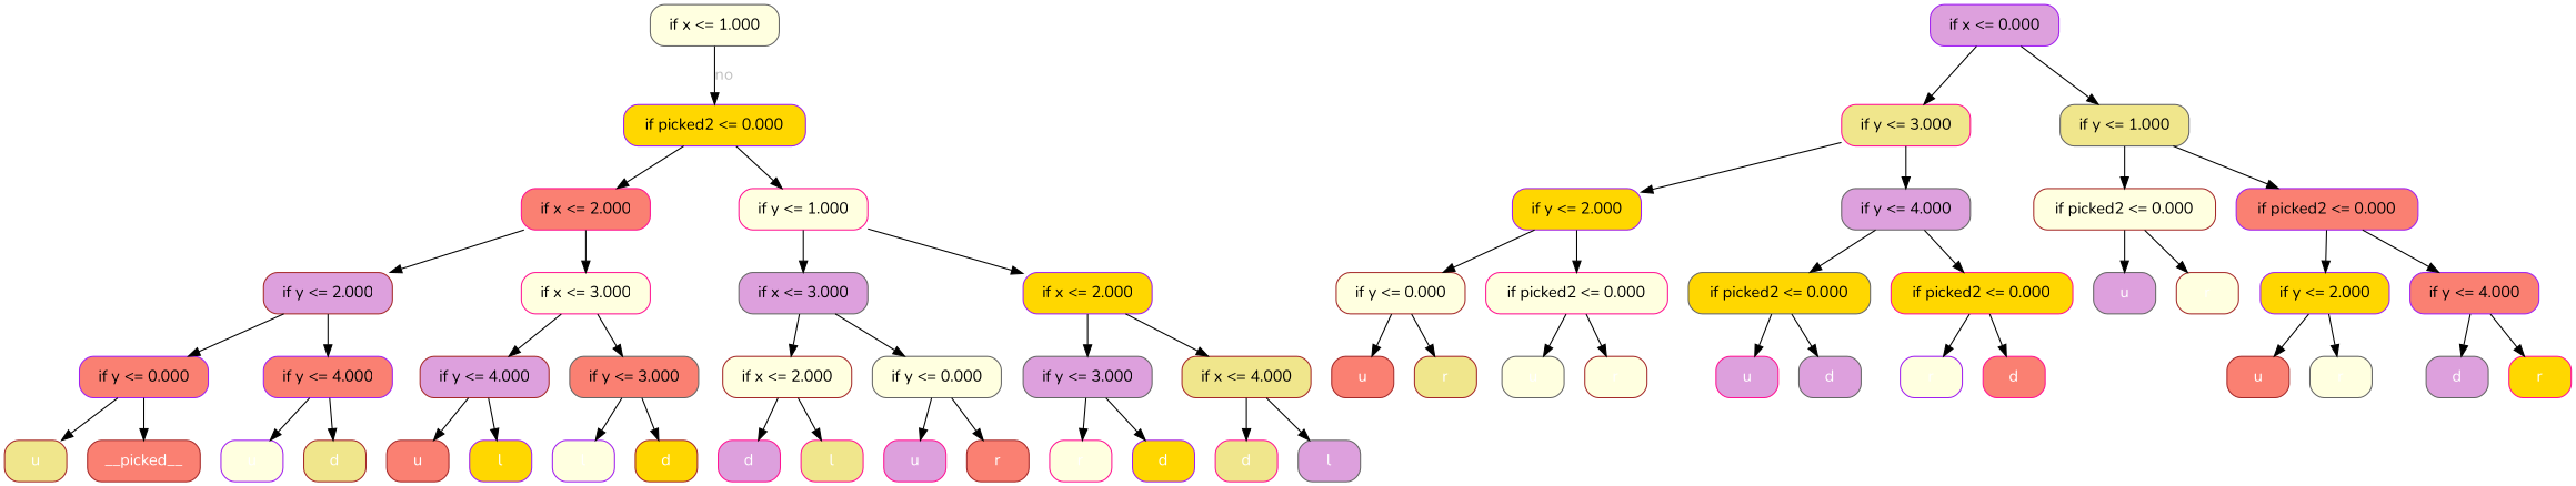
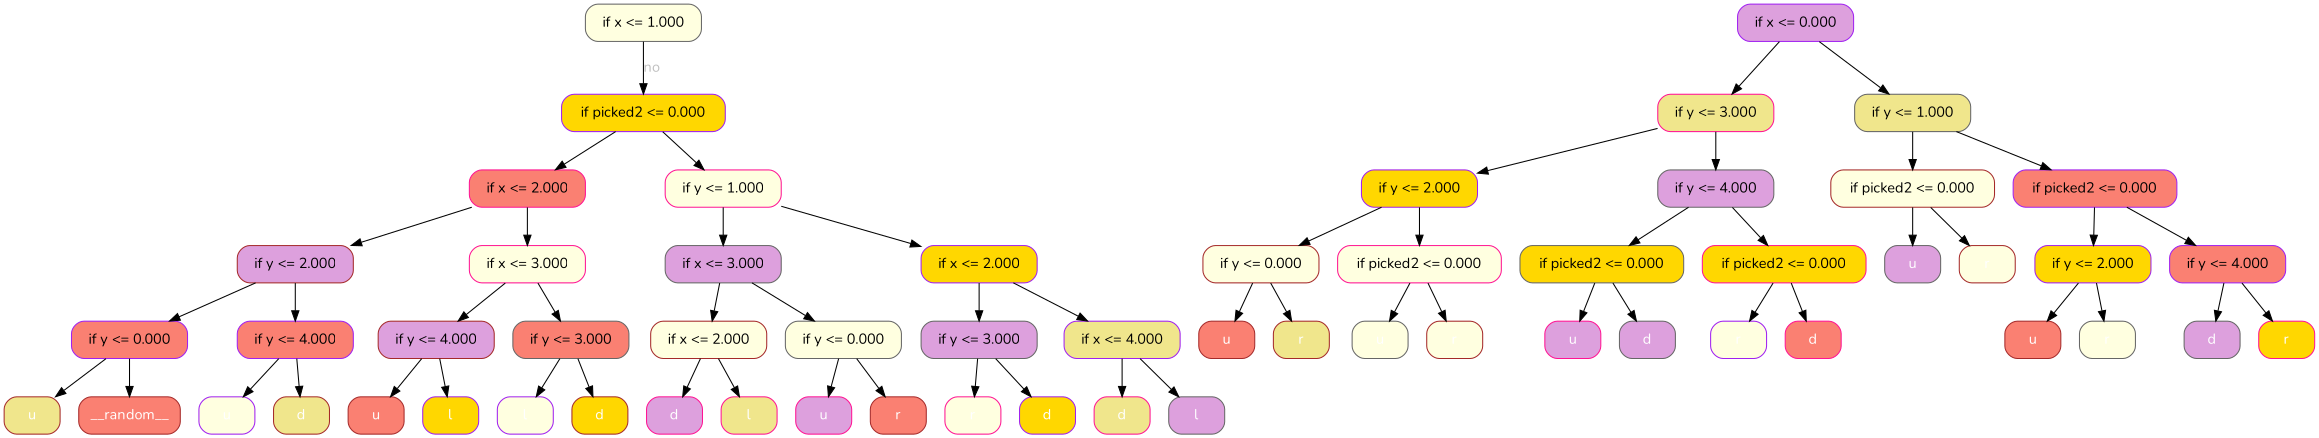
  digraph {
    fontname=Nunito
    node [color=brown fillcolor=lightyellow fontname=Nunito shape=box style="filled, rounded" fontcolor=white]
    edge [fontcolor=gray fontname=Nunito]
    n1 [color=gray40 height=0.5 label="if x <= 1.000" width=1.5556 fontcolor=""]
    n2 [color=purple fillcolor=gold height=0.5 label="if picked2 <= 0.000" width=2.1944 fontcolor=""]
    n3 [color=purple fillcolor=plum height=0.5 label="if x <= 0.000" width=1.5556 fontcolor=""]
    n4 [color=deeppink fillcolor=khaki height=0.5 label="if y <= 3.000" width=1.5556 fontcolor=""]
    n5 [color=gray40 fillcolor=khaki height=0.5 label="if y <= 1.000" width=1.5556 fontcolor=""]
    n6 [color=deeppink fillcolor=salmon height=0.5 label="if x <= 2.000" width=1.5556 fontcolor=""]
    n7 [color=deeppink height=0.5 label="if y <= 1.000" width=1.5556 fontcolor=""]
    n8 [color=purple fillcolor=gold height=0.5 label="if y <= 2.000" width=1.5556 fontcolor=""]
    n9 [color=gray40 fillcolor=plum height=0.5 label="if y <= 4.000" width=1.5556 fontcolor=""]
    n10 [height=0.5 label="if picked2 <= 0.000" width=2.1944 fontcolor=""]
    n11 [color=purple fillcolor=salmon height=0.5 label="if picked2 <= 0.000" width=2.1944 fontcolor=""]
    n12 [fillcolor=plum height=0.5 label="if y <= 2.000" width=1.5556 fontcolor=""]
    n13 [color=deeppink height=0.5 label="if x <= 3.000" width=1.5556 fontcolor=""]
    n14 [color=gray40 fillcolor=plum height=0.5 label="if x <= 3.000" width=1.5556 fontcolor=""]
    n15 [color=purple fillcolor=gold height=0.5 label="if x <= 2.000" width=1.5556 fontcolor=""]
    n16 [height=0.5 label="if y <= 0.000" width=1.5556 fontcolor=""]
    n17 [color=deeppink height=0.5 label="if picked2 <= 0.000" width=2.1944 fontcolor=""]
    n18 [color=gray40 fillcolor=gold height=0.5 label="if picked2 <= 0.000" width=2.1944 fontcolor=""]
    n19 [color=deeppink fillcolor=gold height=0.5 label="if picked2 <= 0.000" width=2.1944 fontcolor=""]
    n20 [color=gray40 fillcolor=plum height=0.5 label=u width=0.75]
    n21 [height=0.5 label=r width=0.75]
    n22 [color=purple fillcolor=gold height=0.5 label="if y <= 2.000" width=1.5556 fontcolor=""]
    n23 [color=purple fillcolor=salmon height=0.5 label="if y <= 4.000" width=1.5556 fontcolor=""]
    n24 [fillcolor=salmon height=0.5 label=u width=0.75]
    n25 [fillcolor=khaki height=0.5 label=r width=0.75]
    n26 [color=gray40 height=0.5 label=u width=0.75]
    n27 [height=0.5 label=r width=0.75]
    n28 [color=deeppink fillcolor=plum height=0.5 label=u width=0.75]
    n29 [color=gray40 fillcolor=plum height=0.5 label=d width=0.75]
    n30 [color=purple height=0.5 label=r width=0.75]
    n31 [color=deeppink fillcolor=salmon height=0.5 label=d width=0.75]
    n32 [fillcolor=salmon height=0.5 label=u width=0.75]
    n33 [color=gray40 height=0.5 label=r width=0.75]
    n34 [color=gray40 fillcolor=plum height=0.5 label=d width=0.75]
    n35 [color=deeppink fillcolor=gold height=0.5 label=r width=0.75]
    n36 [color=purple fillcolor=salmon height=0.5 label="if y <= 0.000" width=1.5556 fontcolor=""]
    n37 [color=purple fillcolor=salmon height=0.5 label="if y <= 4.000" width=1.5556 fontcolor=""]
    n38 [fillcolor=plum height=0.5 label="if y <= 4.000" width=1.5556 fontcolor=""]
    n39 [color=gray40 fillcolor=salmon height=0.5 label="if y <= 3.000" width=1.5556 fontcolor=""]
    n40 [height=0.5 label="if x <= 2.000" width=1.5556 fontcolor=""]
    n41 [color=gray40 height=0.5 label="if y <= 0.000" width=1.5556 fontcolor=""]
    n42 [color=gray40 fillcolor=plum height=0.5 label="if y <= 3.000" width=1.5556 fontcolor=""]
-   n43 [fillcolor=khaki height=0.5 label="if x <= 4.000" width=1.5556 fontcolor=""]
+   n43 [color=purple fillcolor=khaki height=0.5 label="if x <= 4.000" width=1.5556 fontcolor=""]
    n44 [fillcolor=khaki height=0.5 label=u width=0.75]
-   n45 [fillcolor=salmon height=0.5 label=__picked__ width=1.3611]
+   n45 [fillcolor=salmon height=0.5 label=__random__ width=1.3611]
    n46 [color=purple height=0.5 label=u width=0.75]
    n47 [fillcolor=khaki height=0.5 label=d width=0.75]
    n48 [fillcolor=salmon height=0.5 label=u width=0.75]
    n49 [color=purple fillcolor=gold height=0.5 label=l width=0.75]
    n50 [color=purple height=0.5 label=l width=0.75]
    n51 [fillcolor=gold height=0.5 label=d width=0.75]
    n52 [color=deeppink fillcolor=plum height=0.5 label=d width=0.75]
    n53 [color=deeppink fillcolor=khaki height=0.5 label=l width=0.75]
    n54 [color=deeppink fillcolor=plum height=0.5 label=u width=0.75]
    n55 [fillcolor=salmon height=0.5 label=r width=0.75]
    n56 [color=deeppink height=0.5 label=r width=0.75]
    n57 [color=purple fillcolor=gold height=0.5 label=d width=0.75]
    n58 [color=deeppink fillcolor=khaki height=0.5 label=d width=0.75]
    n59 [color=gray40 fillcolor=plum height=0.5 label=l width=0.75]
    n1 -> n2 [label=no]
    n2 -> n6
    n2 -> n7
    n3 -> n4
    n3 -> n5
    n4 -> n8
    n4 -> n9
    n5 -> n10
    n5 -> n11
    n6 -> n12
    n6 -> n13
    n7 -> n14
    n7 -> n15
    n8 -> n16
    n8 -> n17
    n9 -> n18
    n9 -> n19
    n10 -> n20
    n10 -> n21
    n11 -> n22
    n11 -> n23
    n12 -> n36
    n12 -> n37
    n13 -> n38
    n13 -> n39
    n14 -> n40
    n14 -> n41
    n15 -> n42
    n15 -> n43
    n16 -> n24
    n16 -> n25
    n17 -> n26
    n17 -> n27
    n18 -> n28
    n18 -> n29
    n19 -> n30
    n19 -> n31
    n22 -> n32
    n22 -> n33
    n23 -> n34
    n23 -> n35
    n36 -> n44
    n36 -> n45
    n37 -> n46
    n37 -> n47
    n38 -> n48
    n38 -> n49
    n39 -> n50
    n39 -> n51
    n40 -> n52
    n40 -> n53
    n41 -> n54
    n41 -> n55
    n42 -> n56
    n42 -> n57
    n43 -> n58
    n43 -> n59
  }
